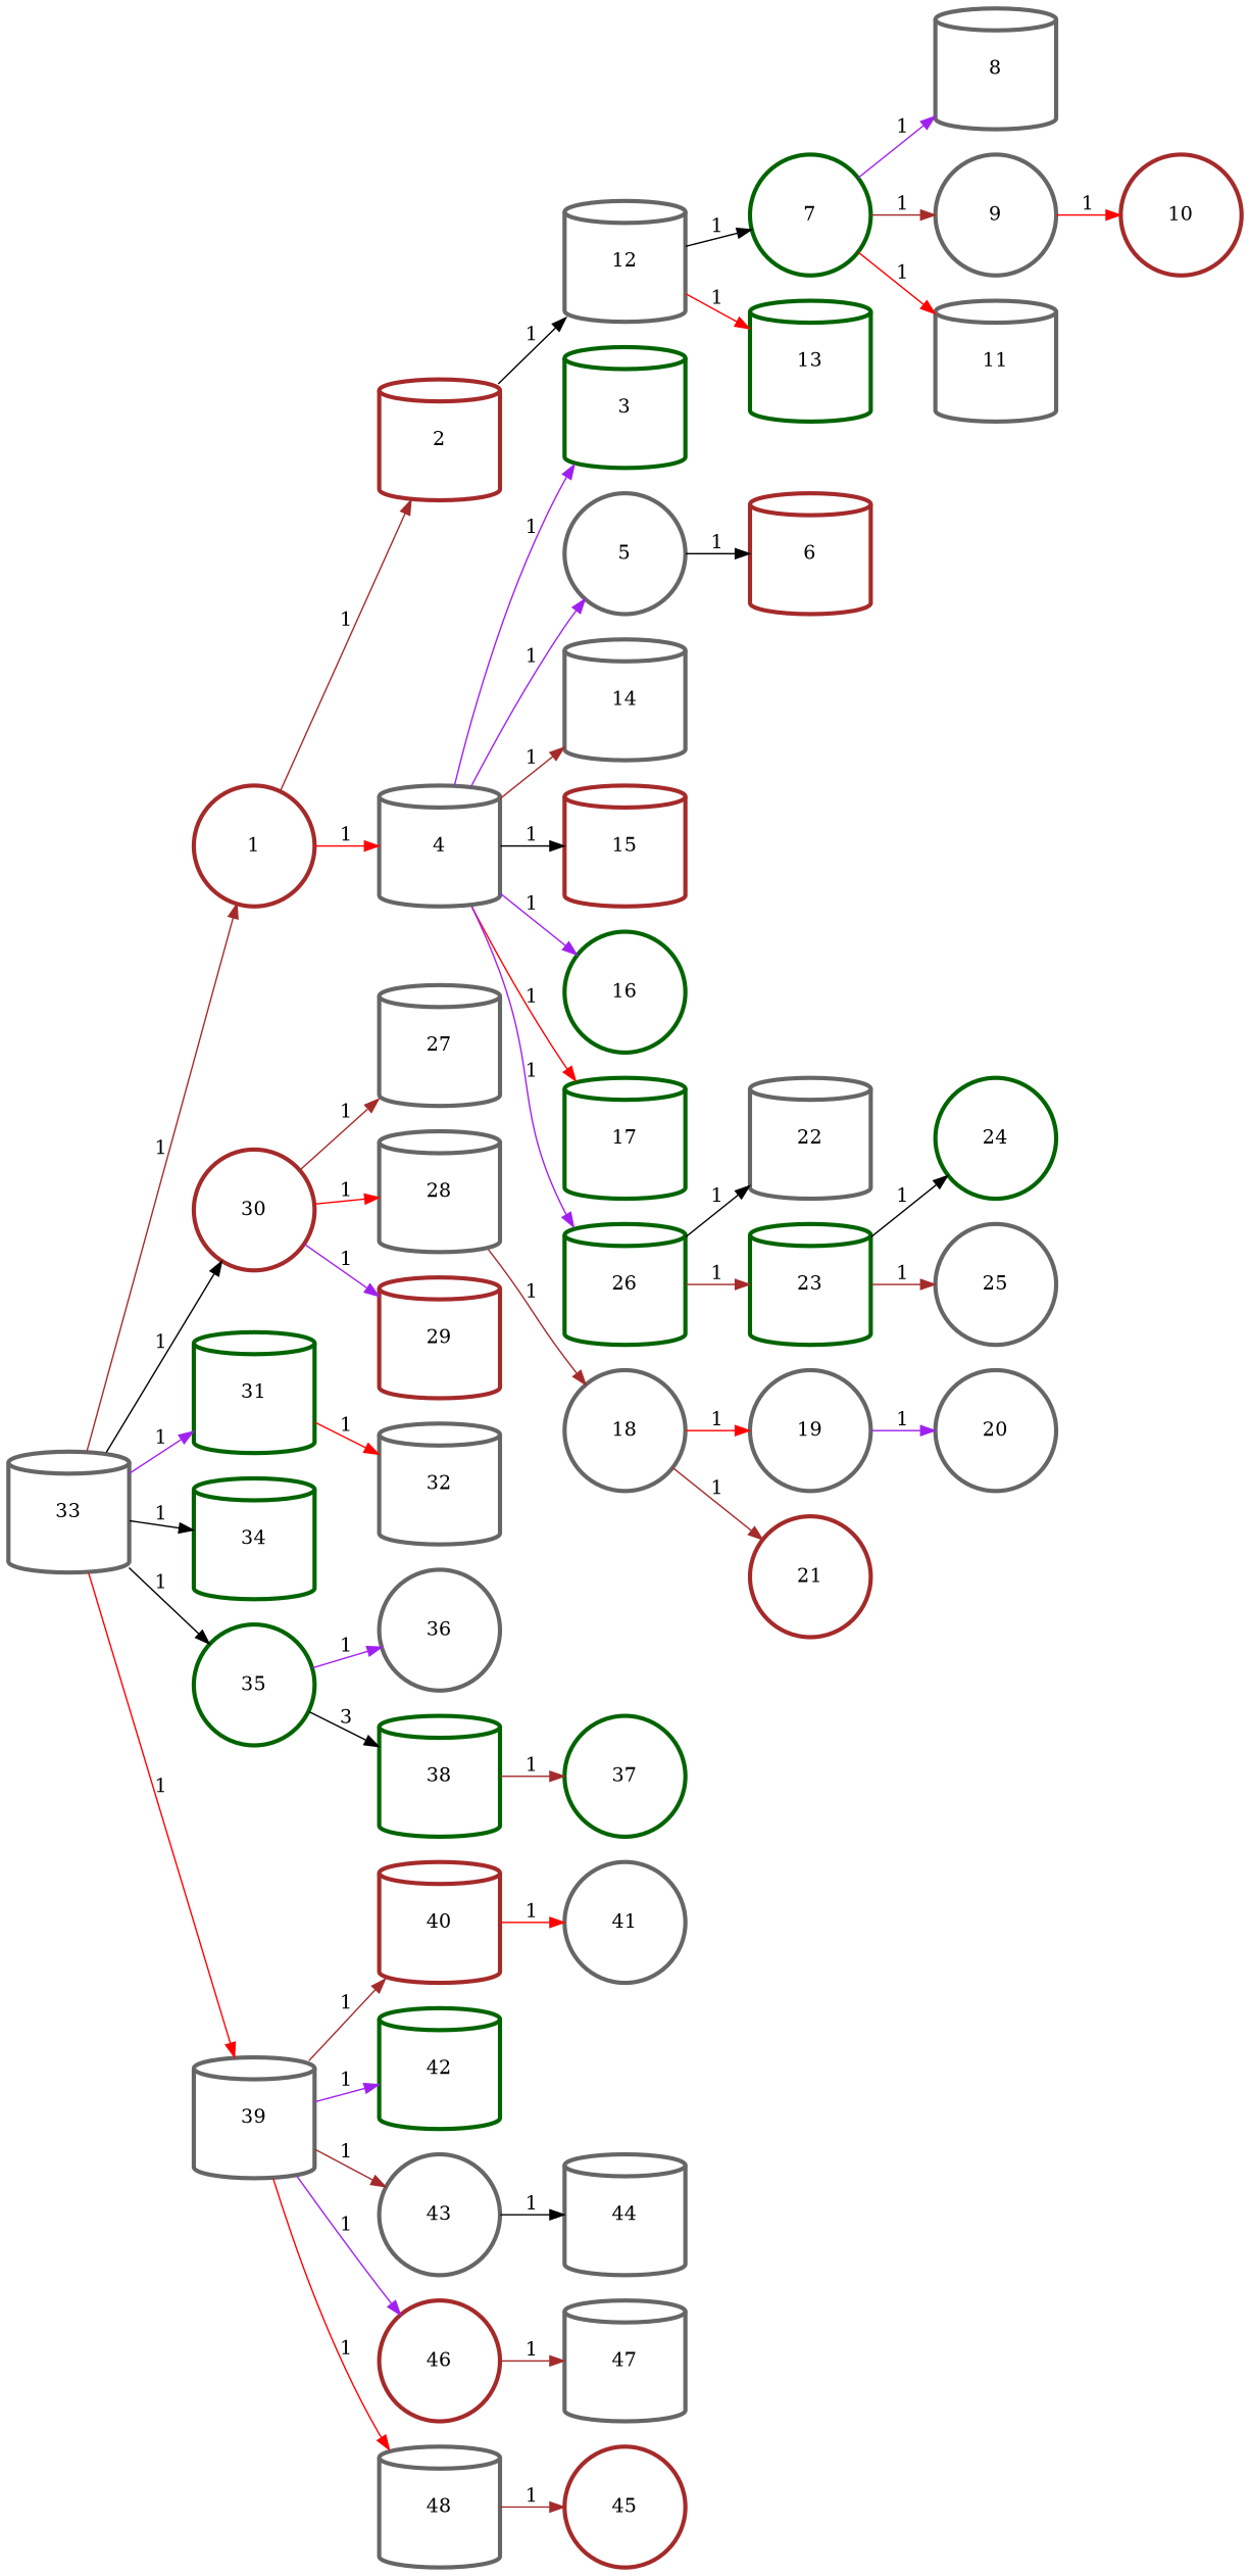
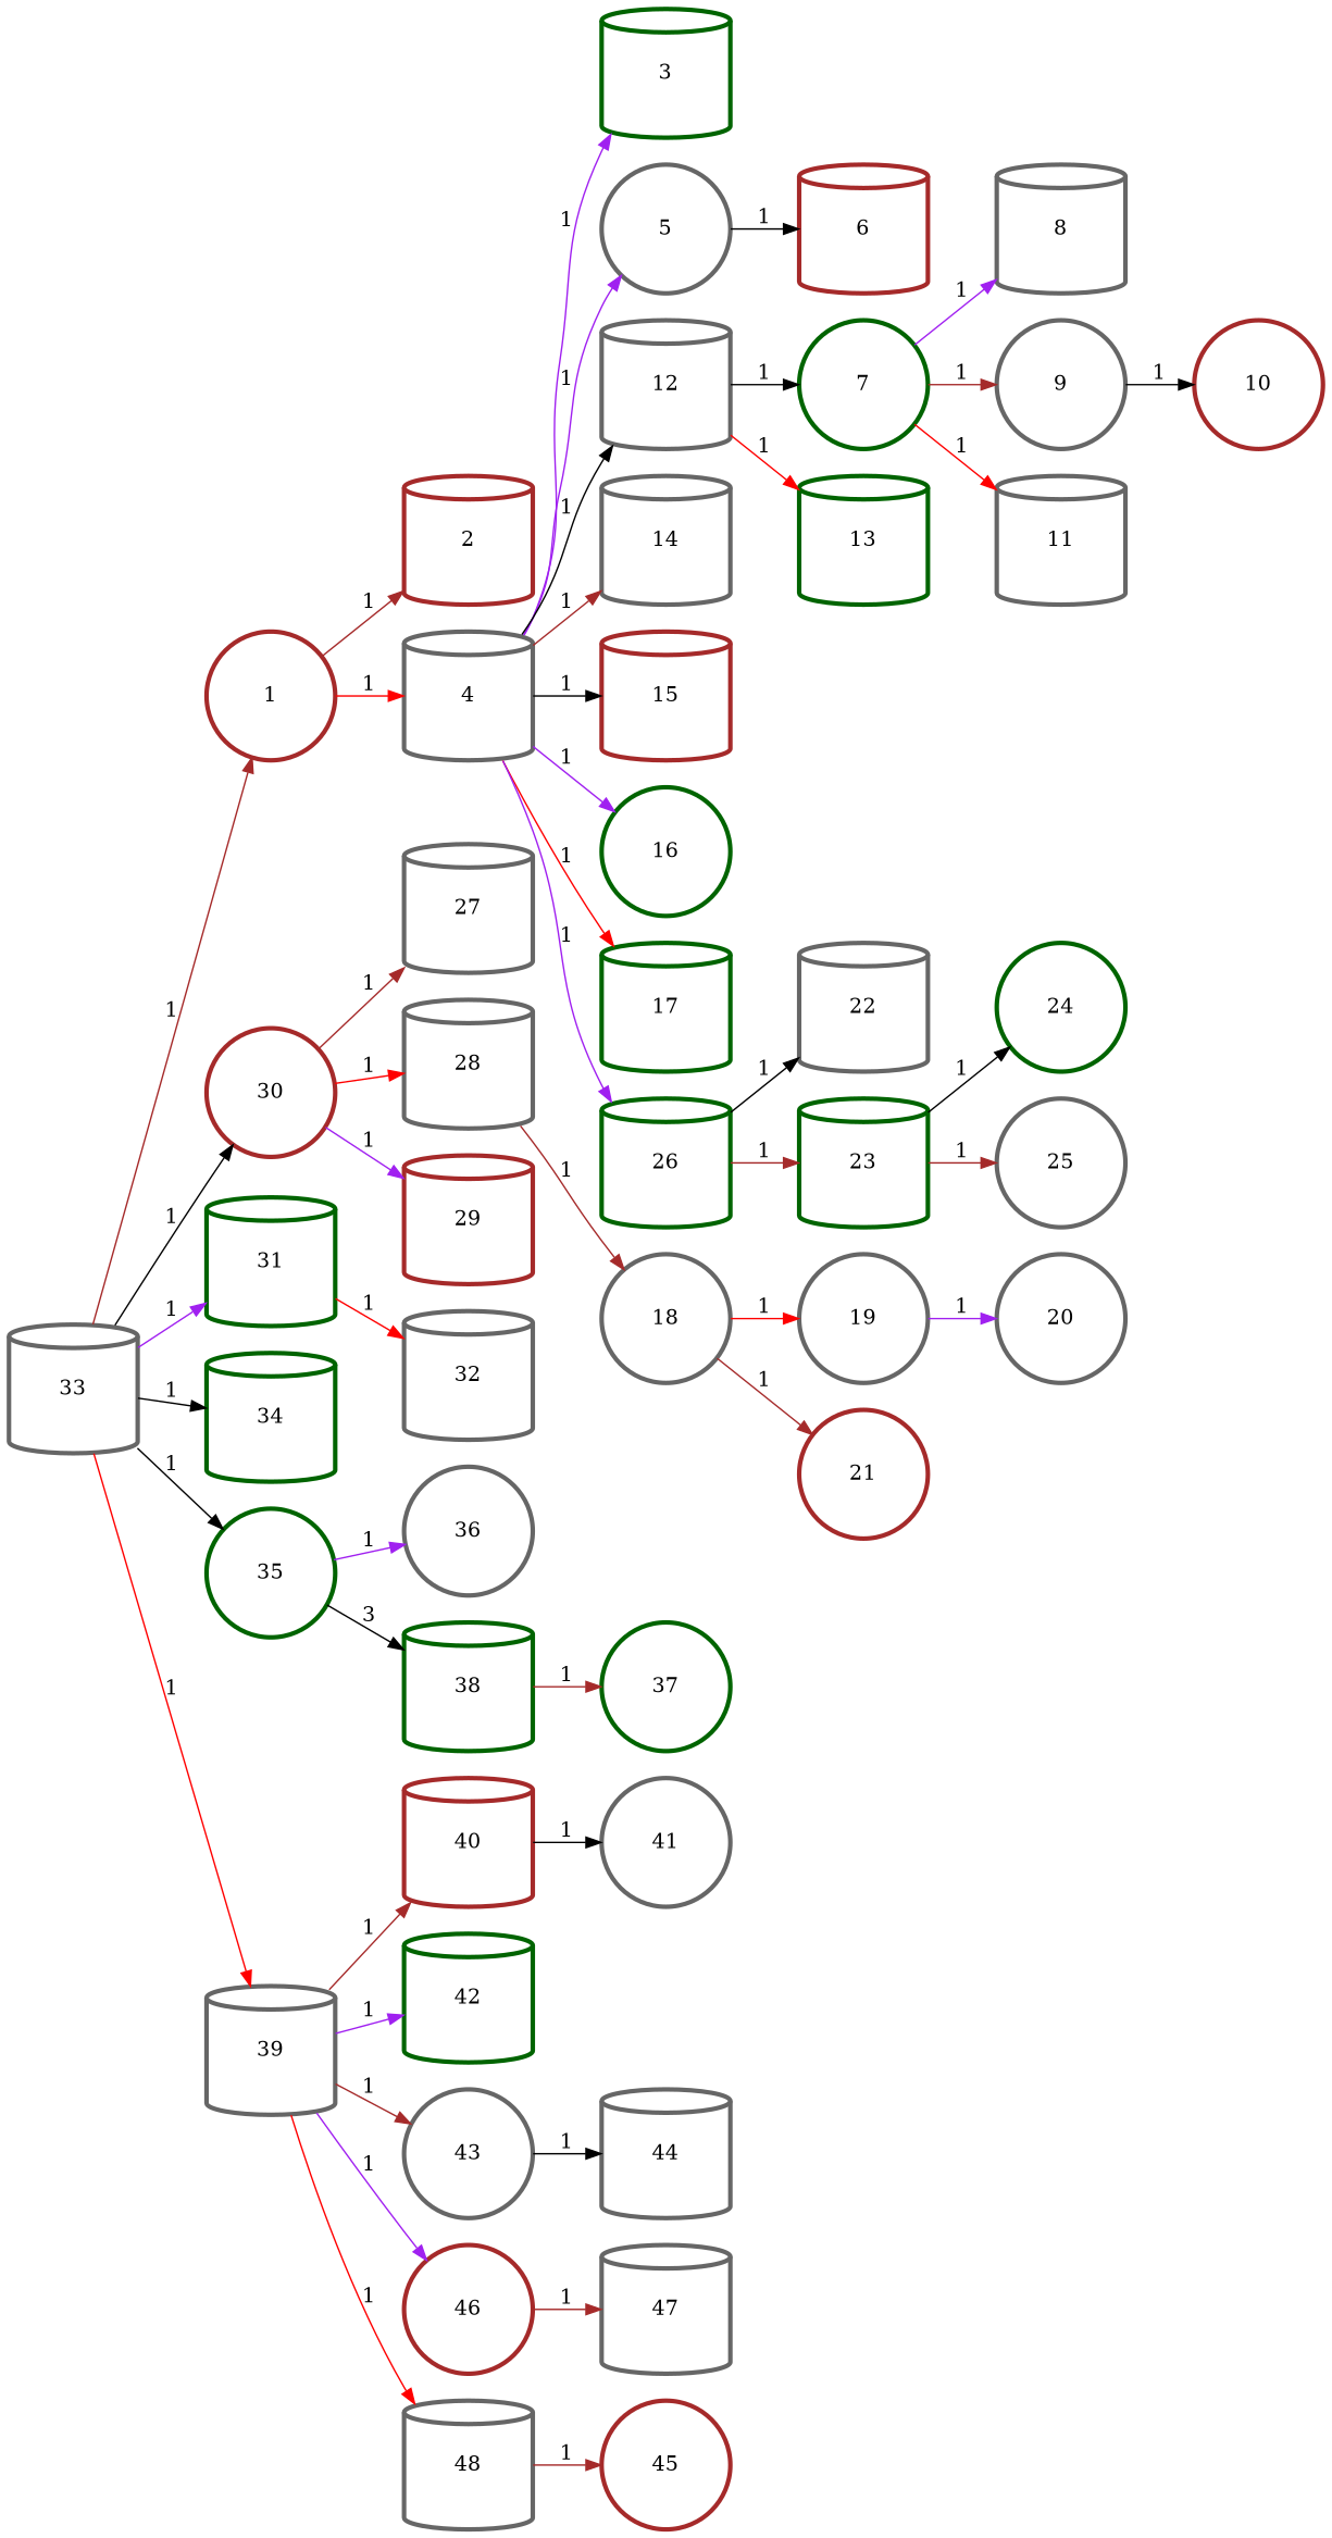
  digraph {
    rankdir=LR
    node [color=gray40 penwidth=3 shape=cylinder]
    edge [color=brown penwidth=1]
    n1 [color=brown height=1.2 label=1 shape=ellipse width=1.2]
    n2 [color=brown height=1.2 label=2 width=1.2]
    n3 [height=1.2 label=4 width=1.2]
    n4 [color=darkgreen height=1.2 label=3 width=1.2]
    n5 [height=1.2 label=5 shape=ellipse width=1.2]
    n6 [height=1.2 label=12 width=1.2]
    n7 [height=1.2 label=14 width=1.2]
    n8 [color=brown height=1.2 label=15 width=1.2]
    n9 [color=darkgreen height=1.2 label=16 shape=ellipse width=1.2]
    n10 [color=darkgreen height=1.2 label=17 width=1.2]
    n11 [color=darkgreen height=1.2 label=26 width=1.2]
    n12 [color=brown height=1.2 label=6 width=1.2]
    n13 [color=darkgreen height=1.2 label=7 shape=ellipse width=1.2]
    n14 [color=darkgreen height=1.2 label=13 width=1.2]
    n15 [height=1.2 label=22 width=1.2]
    n16 [color=darkgreen height=1.2 label=23 width=1.2]
    n17 [height=1.2 label=8 width=1.2]
    n18 [height=1.2 label=9 shape=ellipse width=1.2]
    n19 [height=1.2 label=11 width=1.2]
    n20 [color=brown height=1.2 label=10 shape=ellipse width=1.2]
    n21 [height=1.2 label=18 shape=ellipse width=1.2]
    n22 [height=1.2 label=19 shape=ellipse width=1.2]
    n23 [color=brown height=1.2 label=21 shape=ellipse width=1.2]
    n24 [height=1.2 label=20 shape=ellipse width=1.2]
    n25 [color=darkgreen height=1.2 label=24 shape=ellipse width=1.2]
    n26 [height=1.2 label=25 shape=ellipse width=1.2]
    n27 [height=1.2 label=27 width=1.2]
    n28 [height=1.2 label=28 width=1.2]
    n29 [color=brown height=1.2 label=29 width=1.2]
    n30 [color=brown height=1.2 label=30 shape=ellipse width=1.2]
    n31 [color=darkgreen height=1.2 label=31 width=1.2]
    n32 [height=1.2 label=32 width=1.2]
    n33 [height=1.2 label=33 width=1.2]
    n34 [color=darkgreen height=1.2 label=34 width=1.2]
    n35 [color=darkgreen height=1.2 label=35 shape=ellipse width=1.2]
    n36 [height=1.2 label=39 width=1.2]
    n37 [height=1.2 label=36 shape=ellipse width=1.2]
    n38 [color=darkgreen height=1.2 label=38 width=1.2]
    n39 [color=brown height=1.2 label=40 width=1.2]
    n40 [color=darkgreen height=1.2 label=42 width=1.2]
    n41 [height=1.2 label=43 shape=ellipse width=1.2]
    n42 [color=brown height=1.2 label=46 shape=ellipse width=1.2]
    n43 [height=1.2 label=48 width=1.2]
    n44 [color=darkgreen height=1.2 label=37 shape=ellipse width=1.2]
    n45 [height=1.2 label=41 shape=ellipse width=1.2]
    n46 [height=1.2 label=44 width=1.2]
    n47 [height=1.2 label=47 width=1.2]
    n48 [color=brown height=1.2 label=45 shape=ellipse width=1.2]
    n1 -> n2 [label=1]
    n1 -> n3 [color=red label=1]
    n3 -> n4 [color=purple label=1]
    n3 -> n5 [color=purple label=1]
-   n2 -> n6 [color=black label=1]
+   n3 -> n6 [color=black label=1]
    n3 -> n7 [label=1]
    n3 -> n8 [color=black label=1]
    n3 -> n9 [color=purple label=1]
    n3 -> n10 [color=red label=1]
    n3 -> n11 [color=purple label=1]
    n5 -> n12 [color=black label=1]
    n6 -> n13 [color=black label=1]
    n6 -> n14 [color=red label=1]
    n11 -> n15 [color=black label=1]
    n11 -> n16 [label=1]
    n13 -> n17 [color=purple label=1]
    n13 -> n18 [label=1]
    n13 -> n19 [color=red label=1]
    n16 -> n25 [color=black label=1]
    n16 -> n26 [label=1]
-   n18 -> n20 [color=red label=1]
+   n18 -> n20 [color=black label=1]
    n21 -> n22 [color=red label=1]
    n21 -> n23 [label=1]
    n22 -> n24 [color=purple label=1]
    n28 -> n21 [label=1]
    n30 -> n27 [label=1]
    n30 -> n28 [color=red label=1]
    n30 -> n29 [color=purple label=1]
    n31 -> n32 [color=red label=1]
    n33 -> n1 [label=1]
    n33 -> n30 [color=black label=1]
    n33 -> n31 [color=purple label=1]
    n33 -> n34 [color=black label=1]
    n33 -> n35 [color=black label=1]
    n33 -> n36 [color=red label=1]
    n35 -> n37 [color=purple label=1]
    n35 -> n38 [color=black label=3]
    n36 -> n39 [label=1]
    n36 -> n40 [color=purple label=1]
    n36 -> n41 [label=1]
    n36 -> n42 [color=purple label=1]
    n36 -> n43 [color=red label=1]
    n38 -> n44 [label=1]
-   n39 -> n45 [color=red label=1]
+   n39 -> n45 [color=black label=1]
    n41 -> n46 [color=black label=1]
    n42 -> n47 [label=1]
    n43 -> n48 [label=1]
  }
